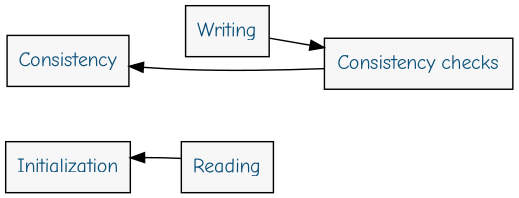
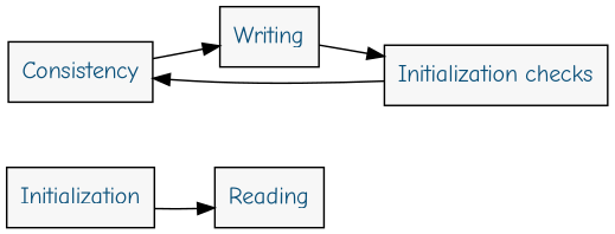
  digraph {
    fontname="Comic Neue"
    rankdir=LR
    node [fillcolor="#f7f7f7" fontcolor="#0a507a" fontname="Comic Neue" shape=rect style=filled]
    edge [fontname="Comic Neue"]
    Initialization
    Reading
    n3 [label=Consistency]
-   "Consistency checks"
+   "Consistency checks" [label="Initialization checks"]
    Writing
-   Reading -> Initialization
+   Initialization -> Reading
+   n3 -> Writing
    "Consistency checks" -> n3
    Writing -> "Consistency checks"
  }
